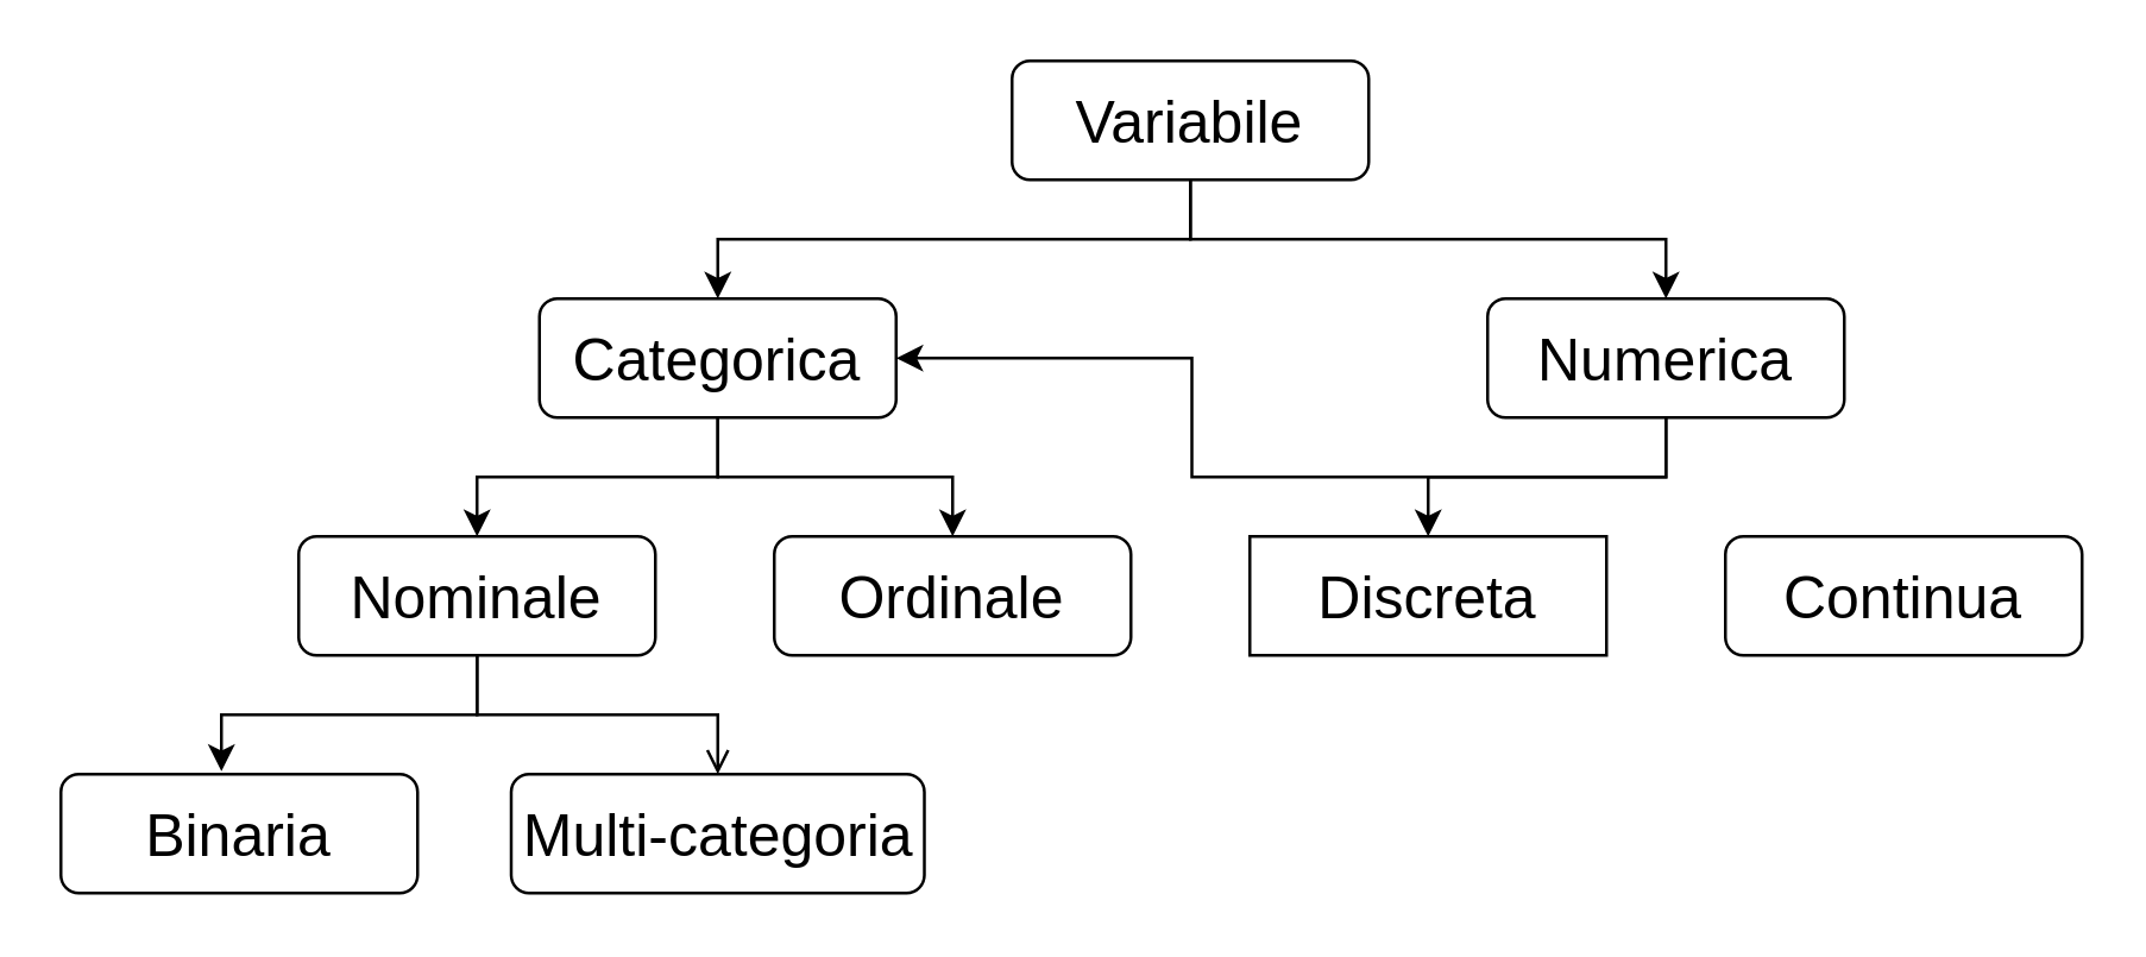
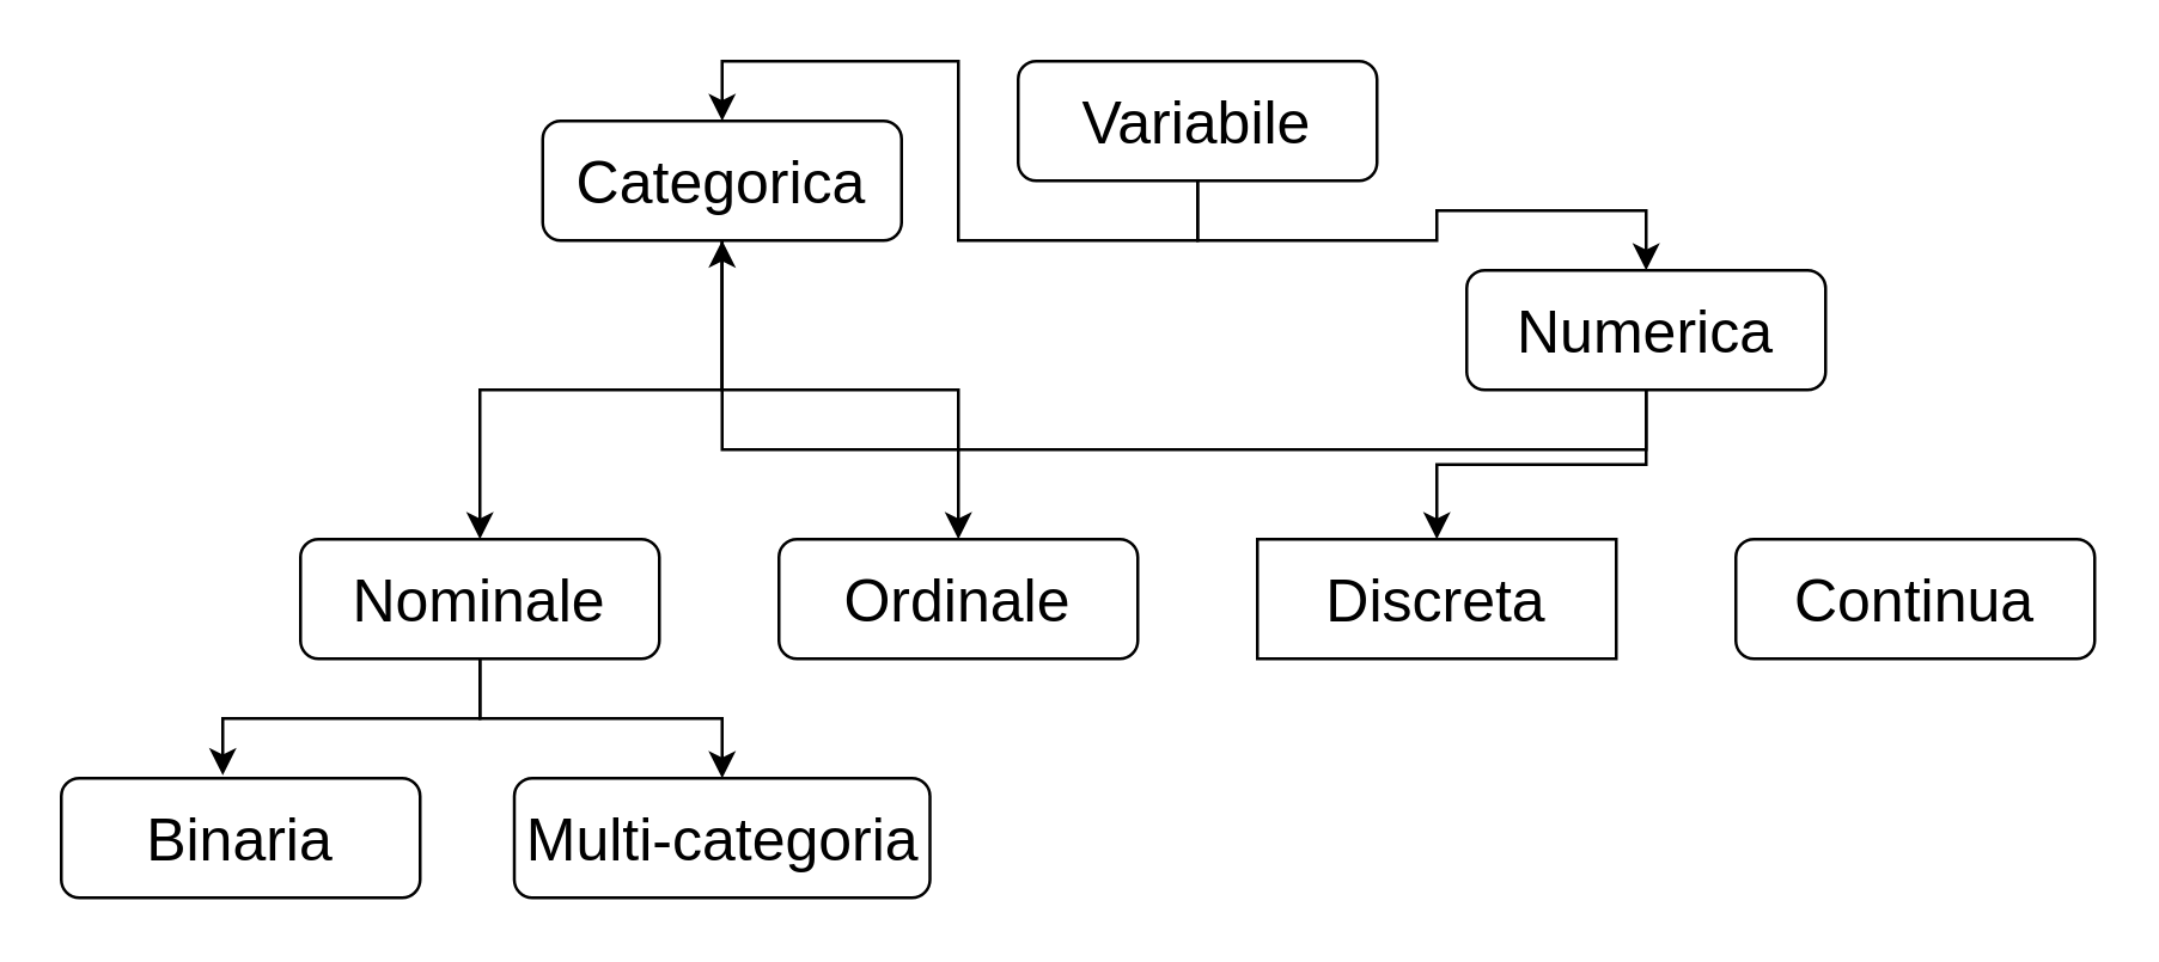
  <mxCell id="0" />
  <mxCell id="1" parent="0" />
  <mxCell id="2" style="edgeStyle=orthogonalEdgeStyle;rounded=0;orthogonalLoop=1;jettySize=auto;html=1;exitX=0.5;exitY=1;exitDx=0;exitDy=0;entryX=0.5;entryY=0;entryDx=0;entryDy=0;" parent="1" source="4" target="11" edge="1"><mxGeometry relative="1" as="geometry" /></mxCell>
  <mxCell id="3" style="edgeStyle=orthogonalEdgeStyle;rounded=0;orthogonalLoop=1;jettySize=auto;html=1;exitX=0.5;exitY=1;exitDx=0;exitDy=0;entryX=0.5;entryY=0;entryDx=0;entryDy=0;" parent="1" source="4" target="8" edge="1"><mxGeometry relative="1" as="geometry" /></mxCell>
  <mxCell id="4" value="&lt;font style=&quot;font-size: 20px;&quot;&gt;Variabile&lt;/font&gt;" style="rounded=1;whiteSpace=wrap;html=1;" parent="1" vertex="1"><mxGeometry x="340" y="20" width="120" height="40" as="geometry" /></mxCell>
  <mxCell id="5" style="edgeStyle=orthogonalEdgeStyle;rounded=0;orthogonalLoop=1;jettySize=auto;html=1;exitX=0.5;exitY=1;exitDx=0;exitDy=0;" parent="1" source="4" target="4" edge="1"><mxGeometry relative="1" as="geometry" /></mxCell>
  <mxCell id="6" style="edgeStyle=orthogonalEdgeStyle;rounded=0;orthogonalLoop=1;jettySize=auto;html=1;exitX=0.5;exitY=1;exitDx=0;exitDy=0;entryX=0.5;entryY=0;entryDx=0;entryDy=0;" parent="1" source="8" target="15" edge="1"><mxGeometry relative="1" as="geometry" /></mxCell>
  <mxCell id="7" style="edgeStyle=orthogonalEdgeStyle;rounded=0;orthogonalLoop=1;jettySize=auto;html=1;exitX=0.5;exitY=1;exitDx=0;exitDy=0;" parent="1" source="8" target="11" edge="1"><mxGeometry relative="1" as="geometry" /></mxCell>
- <mxCell id="8" value="&lt;font style=&quot;font-size: 20px;&quot;&gt;Numerica&lt;/font&gt;" style="rounded=1;whiteSpace=wrap;html=1;" parent="1" vertex="1"><mxGeometry x="500" y="100" width="120" height="40" as="geometry" /></mxCell>
+ <mxCell id="8" value="&lt;font style=&quot;font-size: 20px;&quot;&gt;Numerica&lt;/font&gt;" style="rounded=1;whiteSpace=wrap;html=1;" parent="1" vertex="1"><mxGeometry x="490" y="90" width="120" height="40" as="geometry" /></mxCell>
  <mxCell id="9" style="edgeStyle=orthogonalEdgeStyle;rounded=0;orthogonalLoop=1;jettySize=auto;html=1;exitX=0.5;exitY=1;exitDx=0;exitDy=0;entryX=0.5;entryY=0;entryDx=0;entryDy=0;" parent="1" source="11" target="13" edge="1"><mxGeometry relative="1" as="geometry" /></mxCell>
  <mxCell id="10" style="edgeStyle=orthogonalEdgeStyle;rounded=0;orthogonalLoop=1;jettySize=auto;html=1;exitX=0.5;exitY=1;exitDx=0;exitDy=0;entryX=0.5;entryY=0;entryDx=0;entryDy=0;" parent="1" source="11" target="14" edge="1"><mxGeometry relative="1" as="geometry" /></mxCell>
- <mxCell id="11" value="&lt;font style=&quot;font-size: 20px;&quot;&gt;Categorica&lt;/font&gt;" style="rounded=1;whiteSpace=wrap;html=1;" parent="1" vertex="1"><mxGeometry x="181" y="100" width="120" height="40" as="geometry" /></mxCell>
- <mxCell id="12" style="edgeStyle=orthogonalEdgeStyle;rounded=0;orthogonalLoop=1;jettySize=auto;html=1;exitX=0.5;exitY=1;exitDx=0;exitDy=0;entryX=0.5;entryY=0;entryDx=0;entryDy=0;endArrow=open;" parent="1" source="13" target="18" edge="1"><mxGeometry relative="1" as="geometry" /></mxCell>
+ <mxCell id="11" value="&lt;font style=&quot;font-size: 20px;&quot;&gt;Categorica&lt;/font&gt;" style="rounded=1;whiteSpace=wrap;html=1;" parent="1" vertex="1"><mxGeometry x="181" y="40" width="120" height="40" as="geometry" /></mxCell>
+ <mxCell id="12" style="edgeStyle=orthogonalEdgeStyle;rounded=0;orthogonalLoop=1;jettySize=auto;html=1;exitX=0.5;exitY=1;exitDx=0;exitDy=0;entryX=0.5;entryY=0;entryDx=0;entryDy=0;" parent="1" source="13" target="18" edge="1"><mxGeometry relative="1" as="geometry" /></mxCell>
  <mxCell id="13" value="&lt;font style=&quot;font-size: 20px;&quot;&gt;Nominale&lt;/font&gt;" style="rounded=1;whiteSpace=wrap;html=1;" parent="1" vertex="1"><mxGeometry x="100" y="180" width="120" height="40" as="geometry" /></mxCell>
  <mxCell id="14" value="&lt;font style=&quot;font-size: 20px;&quot;&gt;Ordinale&lt;/font&gt;" style="rounded=1;whiteSpace=wrap;html=1;" parent="1" vertex="1"><mxGeometry x="260" y="180" width="120" height="40" as="geometry" /></mxCell>
  <mxCell id="15" value="&lt;font style=&quot;font-size: 20px;&quot;&gt;Discreta&lt;/font&gt;" style="whiteSpace=wrap;html=1;rounded=0;" parent="1" vertex="1"><mxGeometry x="420" y="180" width="120" height="40" as="geometry" /></mxCell>
  <mxCell id="16" value="&lt;font style=&quot;font-size: 20px;&quot;&gt;Continua&lt;/font&gt;" style="rounded=1;whiteSpace=wrap;html=1;" parent="1" vertex="1"><mxGeometry x="580" y="180" width="120" height="40" as="geometry" /></mxCell>
  <mxCell id="17" value="&lt;font style=&quot;font-size: 20px;&quot;&gt;Binaria&lt;/font&gt;" style="rounded=1;whiteSpace=wrap;html=1;" parent="1" vertex="1"><mxGeometry y="260" width="120" height="40" as="geometry" x="20" /></mxCell>
  <mxCell id="18" value="&lt;font style=&quot;font-size: 20px;&quot;&gt;Multi-categoria&lt;/font&gt;" style="rounded=1;whiteSpace=wrap;html=1;" parent="1" vertex="1"><mxGeometry x="171.5" y="260" width="139" height="40" as="geometry" /></mxCell>
  <mxCell id="19" style="edgeStyle=orthogonalEdgeStyle;rounded=0;orthogonalLoop=1;jettySize=auto;html=1;exitX=0.5;exitY=1;exitDx=0;exitDy=0;entryX=0.45;entryY=-0.025;entryDx=0;entryDy=0;entryPerimeter=0;" parent="1" source="13" target="17" edge="1"><mxGeometry relative="1" as="geometry" /></mxCell>
